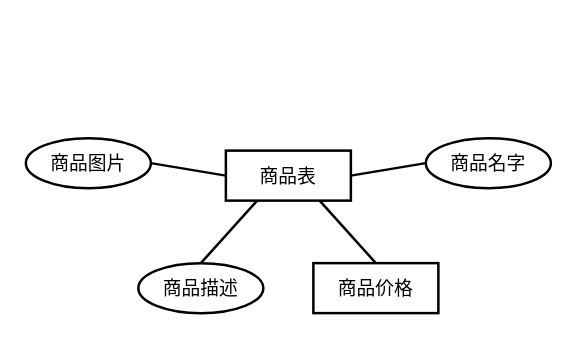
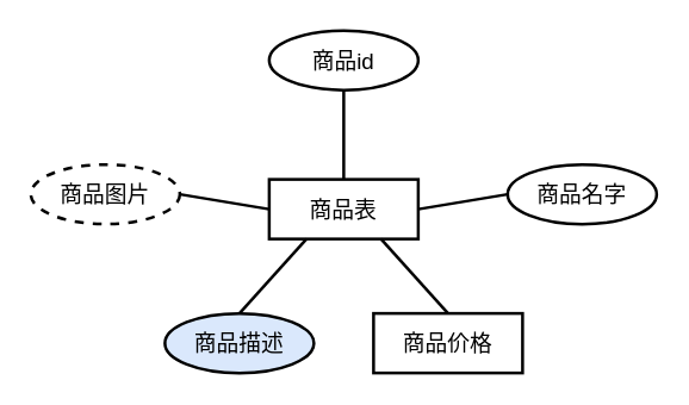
  <mxCell id="0" />
  <mxCell id="1" parent="0" />
  <mxCell id="2" value="商品表" style="whiteSpace=wrap;html=1;align=center;strokeWidth=2;fontSize=15;" parent="1" vertex="1"><mxGeometry x="180" y="120" width="100" height="40" as="geometry" /></mxCell>
  <mxCell id="3" value="商品价格" style="whiteSpace=wrap;html=1;align=center;strokeWidth=2;fontSize=15;rounded=0;" parent="1" vertex="1"><mxGeometry x="250" y="210" width="100" height="40" as="geometry" /></mxCell>
- <mxCell id="4" value="商品描述" style="ellipse;whiteSpace=wrap;html=1;align=center;strokeWidth=2;fontSize=15;" parent="1" vertex="1"><mxGeometry x="110" y="210" width="100" height="40" as="geometry" /></mxCell>
+ <mxCell id="4" value="商品描述" style="ellipse;whiteSpace=wrap;html=1;align=center;strokeWidth=2;fontSize=15;fillColor=#dae8fc;" parent="1" vertex="1"><mxGeometry x="110" y="210" width="100" height="40" as="geometry" /></mxCell>
+ <mxCell id="5" value="商品id" style="ellipse;whiteSpace=wrap;html=1;align=center;strokeWidth=2;fontSize=15;" parent="1" vertex="1"><mxGeometry x="180" y="20" width="100" height="40" as="geometry" /></mxCell>
  <mxCell id="6" value="商品名字" style="ellipse;whiteSpace=wrap;html=1;align=center;strokeWidth=2;fontSize=15;" parent="1" vertex="1"><mxGeometry x="340" y="110" width="100" height="40" as="geometry" /></mxCell>
- <mxCell id="7" value="商品图片" style="ellipse;whiteSpace=wrap;html=1;align=center;strokeWidth=2;fontSize=15;" parent="1" vertex="1"><mxGeometry x="20" y="110" width="100" height="40" as="geometry" /></mxCell>
+ <mxCell id="7" value="商品图片" style="ellipse;whiteSpace=wrap;html=1;align=center;strokeWidth=2;fontSize=15;dashed=1;" parent="1" vertex="1"><mxGeometry x="20" y="110" width="100" height="40" as="geometry" /></mxCell>
+ <mxCell id="8" value="" style="endArrow=none;html=1;rounded=0;strokeWidth=2;entryX=0.5;entryY=1;entryDx=0;entryDy=0;exitX=0.5;exitY=0;exitDx=0;exitDy=0;fontSize=15;" parent="1" source="2" target="5" edge="1"><mxGeometry relative="1" as="geometry"><mxPoint x="0" y="10" as="sourcePoint" /><mxPoint x="160" y="10" as="targetPoint" /></mxGeometry></mxCell>
  <mxCell id="9" value="" style="endArrow=none;html=1;rounded=0;strokeWidth=2;entryX=0;entryY=0.5;entryDx=0;entryDy=0;exitX=1;exitY=0.5;exitDx=0;exitDy=0;fontSize=15;" parent="1" source="7" target="2" edge="1"><mxGeometry relative="1" as="geometry"><mxPoint x="240" y="120" as="sourcePoint" /><mxPoint x="240" y="70" as="targetPoint" /></mxGeometry></mxCell>
  <mxCell id="10" value="" style="endArrow=none;html=1;rounded=0;strokeWidth=2;entryX=1;entryY=0.5;entryDx=0;entryDy=0;exitX=0;exitY=0.5;exitDx=0;exitDy=0;fontSize=15;" parent="1" source="6" target="2" edge="1"><mxGeometry relative="1" as="geometry"><mxPoint x="250" y="130" as="sourcePoint" /><mxPoint x="250" y="80" as="targetPoint" /></mxGeometry></mxCell>
  <mxCell id="11" value="" style="endArrow=none;html=1;rounded=0;strokeWidth=2;entryX=0.25;entryY=1;entryDx=0;entryDy=0;exitX=0.5;exitY=0;exitDx=0;exitDy=0;fontSize=15;" parent="1" source="4" target="2" edge="1"><mxGeometry relative="1" as="geometry"><mxPoint x="260" y="140" as="sourcePoint" /><mxPoint x="260" y="90" as="targetPoint" /></mxGeometry></mxCell>
  <mxCell id="12" value="" style="endArrow=none;html=1;rounded=0;strokeWidth=2;entryX=0.75;entryY=1;entryDx=0;entryDy=0;exitX=0.5;exitY=0;exitDx=0;exitDy=0;fontSize=15;" parent="1" source="3" target="2" edge="1"><mxGeometry relative="1" as="geometry"><mxPoint x="270" y="150" as="sourcePoint" /><mxPoint x="270" y="100" as="targetPoint" /></mxGeometry></mxCell>
